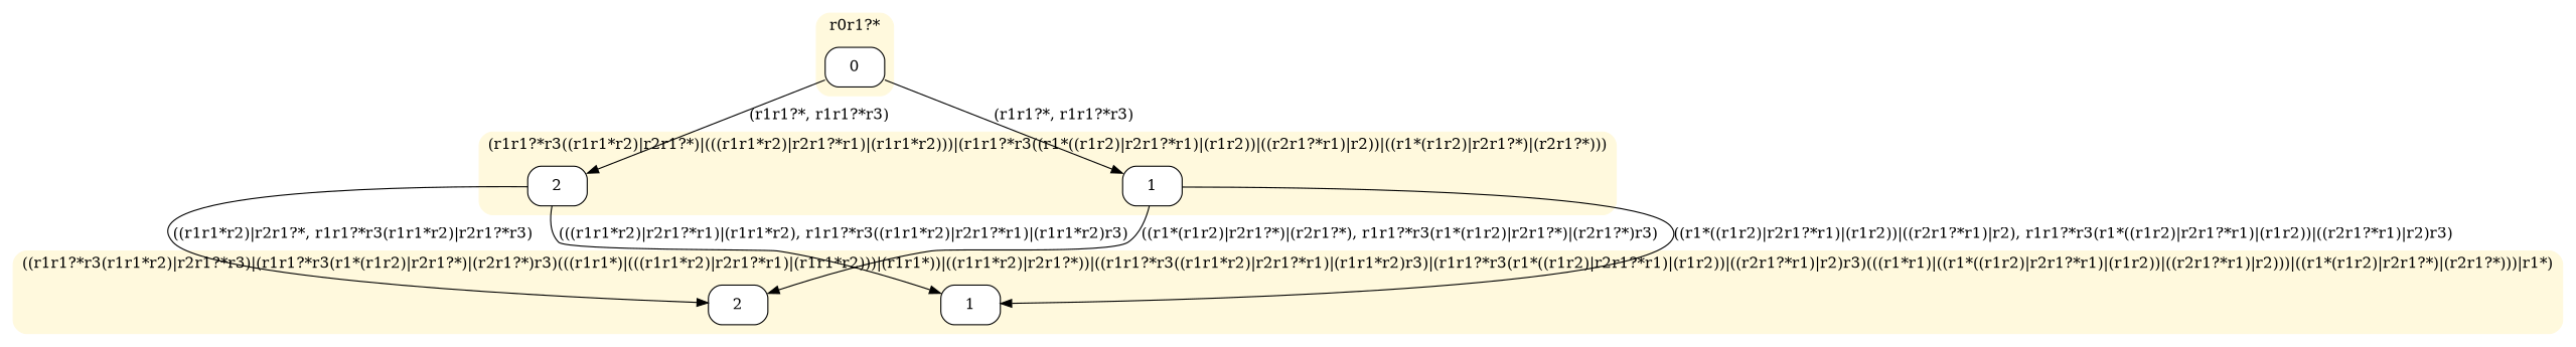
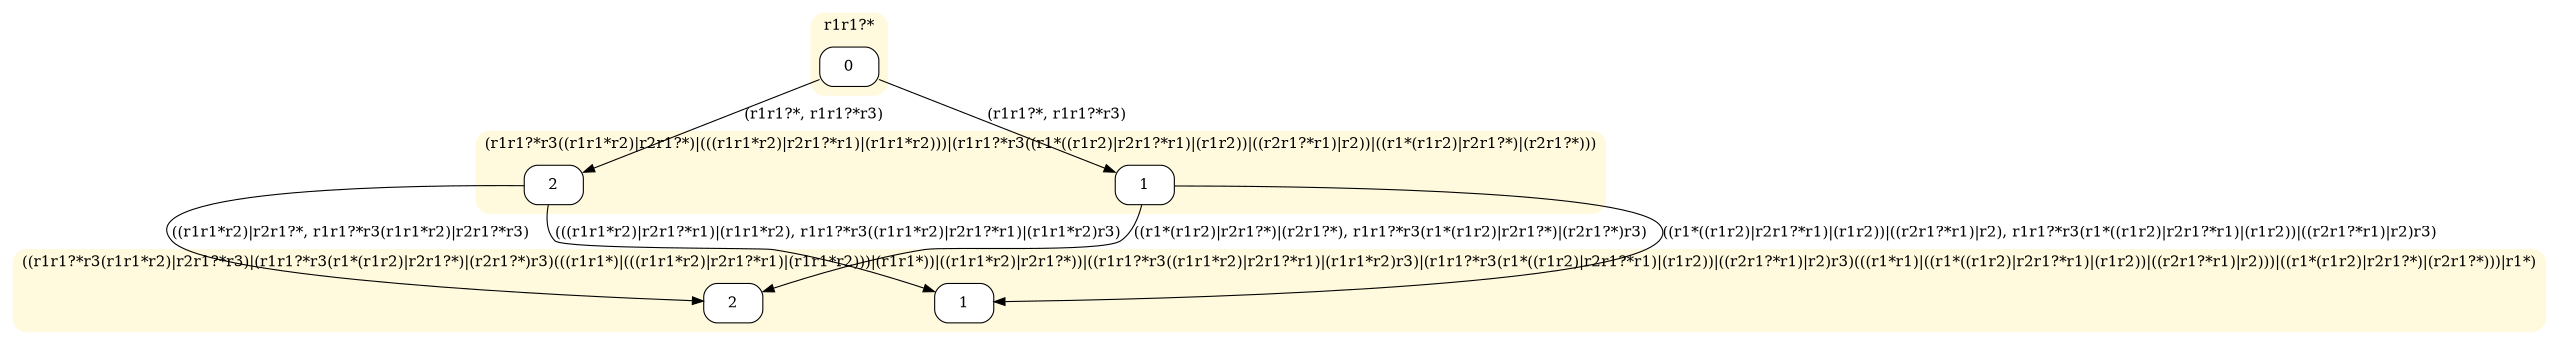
  digraph {
    rankdir=TB
    node [fillcolor="#FFFFFF" shape=box style="rounded,filled"]
    n1 [label=0]
    n2 [label=2]
    n3 [label=1]
    n4 [label=2]
    n5 [label=1]
    subgraph cluster_1 {
      color="#FFF9DD"
-     label="r0r1?*"
+     label="r1r1?*"
      style="rounded,filled"
      n1
    }
    subgraph cluster_2 {
      color="#FFF9DD"
      label="(r1r1?*r3((r1r1*r2)|r2r1?*)|(((r1r1*r2)|r2r1?*r1)|(r1r1*r2)))|(r1r1?*r3((r1*((r1r2)|r2r1?*r1)|(r1r2))|((r2r1?*r1)|r2))|((r1*(r1r2)|r2r1?*)|(r2r1?*)))"
      style="rounded,filled"
      n2
      n3
    }
    subgraph cluster_3 {
      color="#FFF9DD"
      label="((r1r1?*r3(r1r1*r2)|r2r1?*r3)|(r1r1?*r3(r1*(r1r2)|r2r1?*)|(r2r1?*)r3)(((r1r1*)|(((r1r1*r2)|r2r1?*r1)|(r1r1*r2)))|(r1r1*))|((r1r1*r2)|r2r1?*))|((r1r1?*r3((r1r1*r2)|r2r1?*r1)|(r1r1*r2)r3)|(r1r1?*r3(r1*((r1r2)|r2r1?*r1)|(r1r2))|((r2r1?*r1)|r2)r3)(((r1*r1)|((r1*((r1r2)|r2r1?*r1)|(r1r2))|((r2r1?*r1)|r2)))|((r1*(r1r2)|r2r1?*)|(r2r1?*)))|r1*)"
      style="rounded,filled"
      n4
      n5
    }
    n1 -> n2 [label="(r1r1?*, r1r1?*r3)"]
    n1 -> n3 [label="(r1r1?*, r1r1?*r3)"]
    n2 -> n4 [label="((r1r1*r2)|r2r1?*, r1r1?*r3(r1r1*r2)|r2r1?*r3)"]
    n2 -> n5 [label="(((r1r1*r2)|r2r1?*r1)|(r1r1*r2), r1r1?*r3((r1r1*r2)|r2r1?*r1)|(r1r1*r2)r3)"]
    n3 -> n4 [label="((r1*(r1r2)|r2r1?*)|(r2r1?*), r1r1?*r3(r1*(r1r2)|r2r1?*)|(r2r1?*)r3)"]
    n3 -> n5 [label="((r1*((r1r2)|r2r1?*r1)|(r1r2))|((r2r1?*r1)|r2), r1r1?*r3(r1*((r1r2)|r2r1?*r1)|(r1r2))|((r2r1?*r1)|r2)r3)"]
  }
